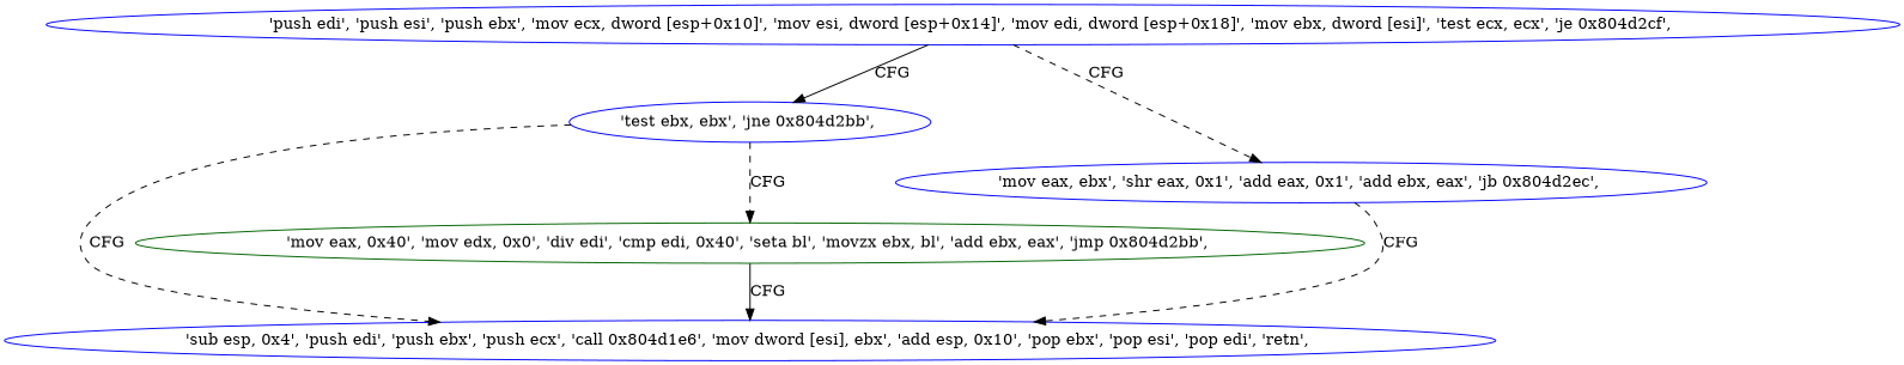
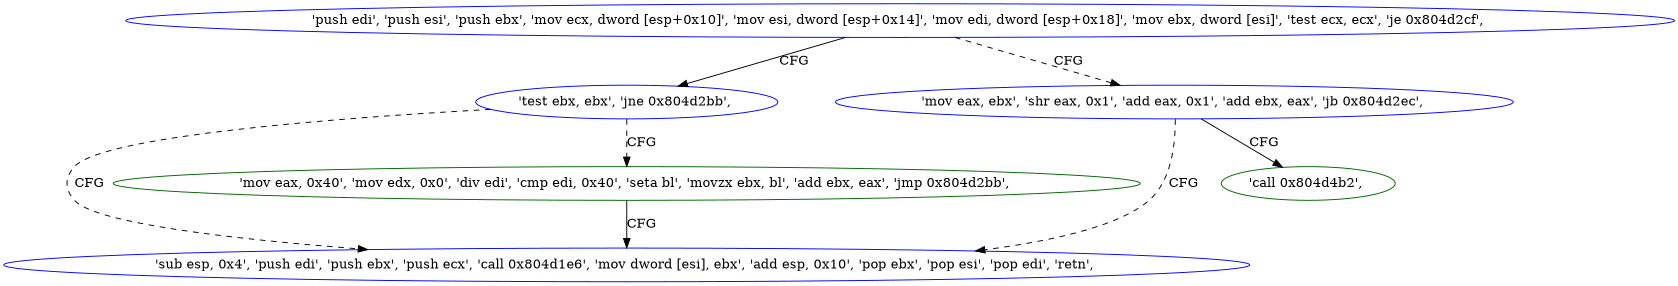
  digraph {
    node [color=blue]
    edge [style=dashed]
    n1 [label="'push edi', 'push esi', 'push ebx', 'mov ecx, dword [esp+0x10]', 'mov esi, dword [esp+0x14]', 'mov edi, dword [esp+0x18]', 'mov ebx, dword [esi]', 'test ecx, ecx', 'je 0x804d2cf', "]
    n2 [label="'test ebx, ebx', 'jne 0x804d2bb', "]
    n3 [label="'mov eax, ebx', 'shr eax, 0x1', 'add eax, 0x1', 'add ebx, eax', 'jb 0x804d2ec', "]
    n4 [label="'sub esp, 0x4', 'push edi', 'push ebx', 'push ecx', 'call 0x804d1e6', 'mov dword [esi], ebx', 'add esp, 0x10', 'pop ebx', 'pop esi', 'pop edi', 'retn', "]
    n5 [label="'mov eax, 0x40', 'mov edx, 0x0', 'div edi', 'cmp edi, 0x40', 'seta bl', 'movzx ebx, bl', 'add ebx, eax', 'jmp 0x804d2bb', " color=darkgreen]
+   n6 [label="'call 0x804d4b2', " color=darkgreen]
    n1 -> n2 [label=CFG style=solid]
    n1 -> n3 [label=CFG]
    n2 -> n4 [label=CFG]
    n2 -> n5 [label=CFG]
    n3 -> n4 [label=CFG]
+   n3 -> n6 [label=CFG style=solid]
    n5 -> n4 [label=CFG style=solid]
  }
